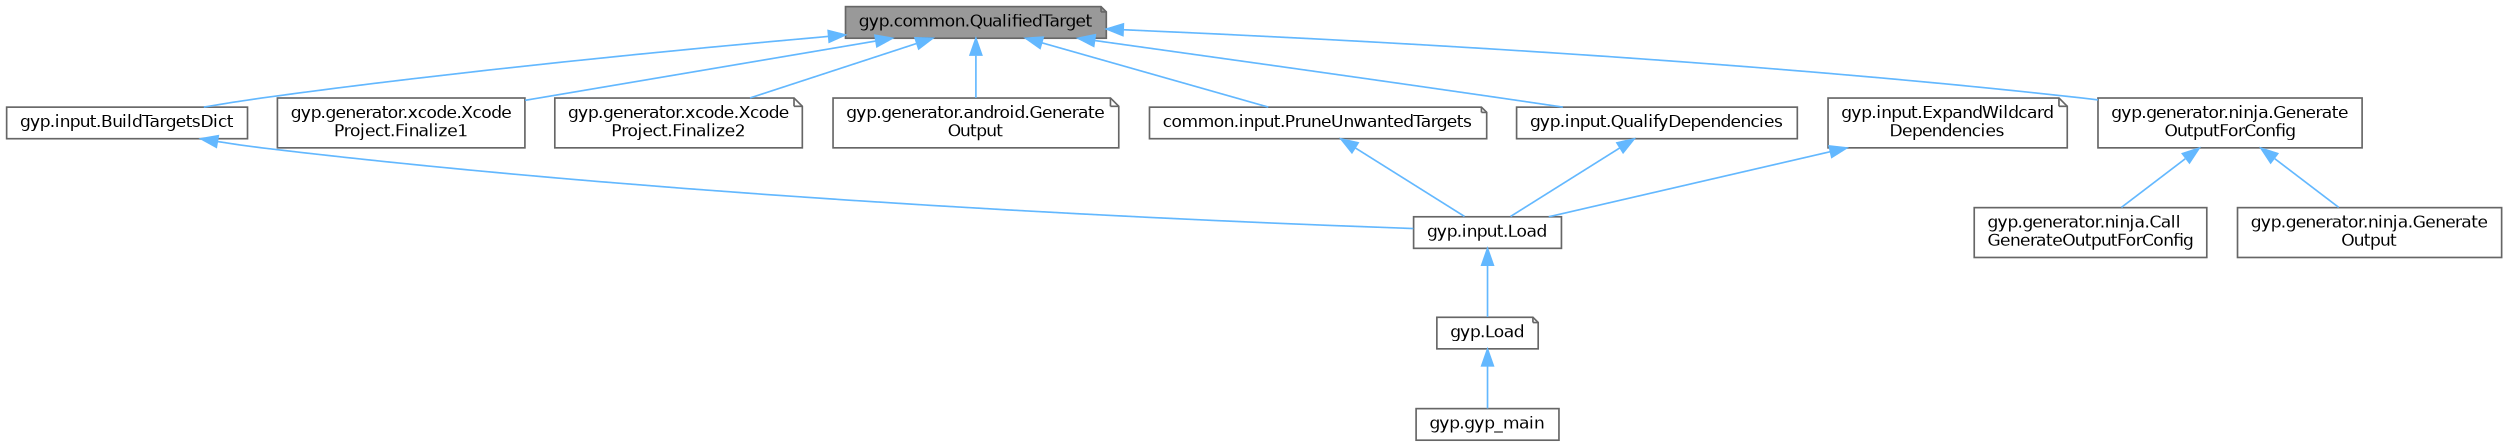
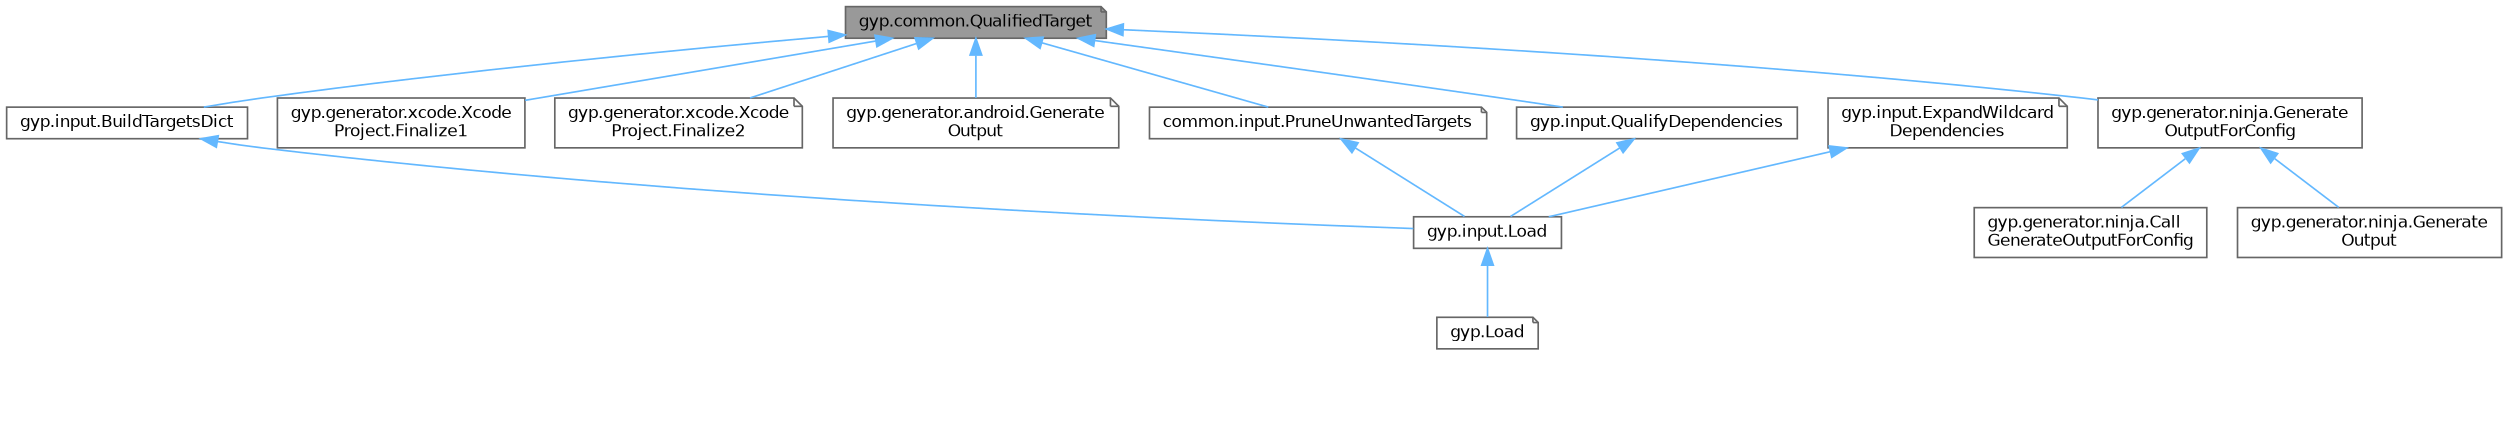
  digraph {
    rankdir=TB
    node [color=grey40 fillcolor=white fontname=Helvetica fontsize=10 shape=box style=filled]
    edge [color=steelblue1 dir=back fontname=Helvetica fontsize=10 labelfontname=Helvetica labelfontsize=10 style=solid]
    n1 [color=gray40 fillcolor=grey60 fontcolor=black height=0.2 label="gyp.common.QualifiedTarget" shape=note width=0.4]
    n2 [height=0.2 label="gyp.input.BuildTargetsDict" width=0.4]
    n3 [height=0.2 label="gyp.generator.xcode.Xcode\lProject.Finalize1" width=0.4]
    n4 [height=0.2 label="gyp.generator.xcode.Xcode\lProject.Finalize2" shape=note width=0.4]
    n5 [height=0.2 label="gyp.generator.android.Generate\lOutput" shape=note width=0.4]
    n6 [height=0.2 label="gyp.generator.ninja.Generate\lOutputForConfig" width=0.4]
    n7 [height=0.2 label="common.input.PruneUnwantedTargets" shape=note width=0.4]
    n8 [height=0.2 label="gyp.input.QualifyDependencies" width=0.4]
    n9 [height=0.2 label="gyp.input.Load" width=0.4]
    n10 [height=0.2 label="gyp.input.ExpandWildcard\lDependencies" shape=note width=0.4]
    n11 [height=0.2 label="gyp.generator.ninja.Call\lGenerateOutputForConfig" width=0.4]
    n12 [height=0.2 label="gyp.generator.ninja.Generate\lOutput" width=0.4]
    n13 [height=0.2 label="gyp.Load" shape=note width=0.4]
-   n14 [height=0.2 label="gyp.gyp_main" width=0.4]
    n1 -> n2
    n1 -> n3
    n1 -> n4
    n1 -> n5
    n1 -> n6
    n1 -> n7
    n1 -> n8
    n2 -> n9
    n6 -> n11
    n6 -> n12
    n7 -> n9
    n8 -> n9
    n9 -> n13
    n10 -> n9
-   n13 -> n14
  }
